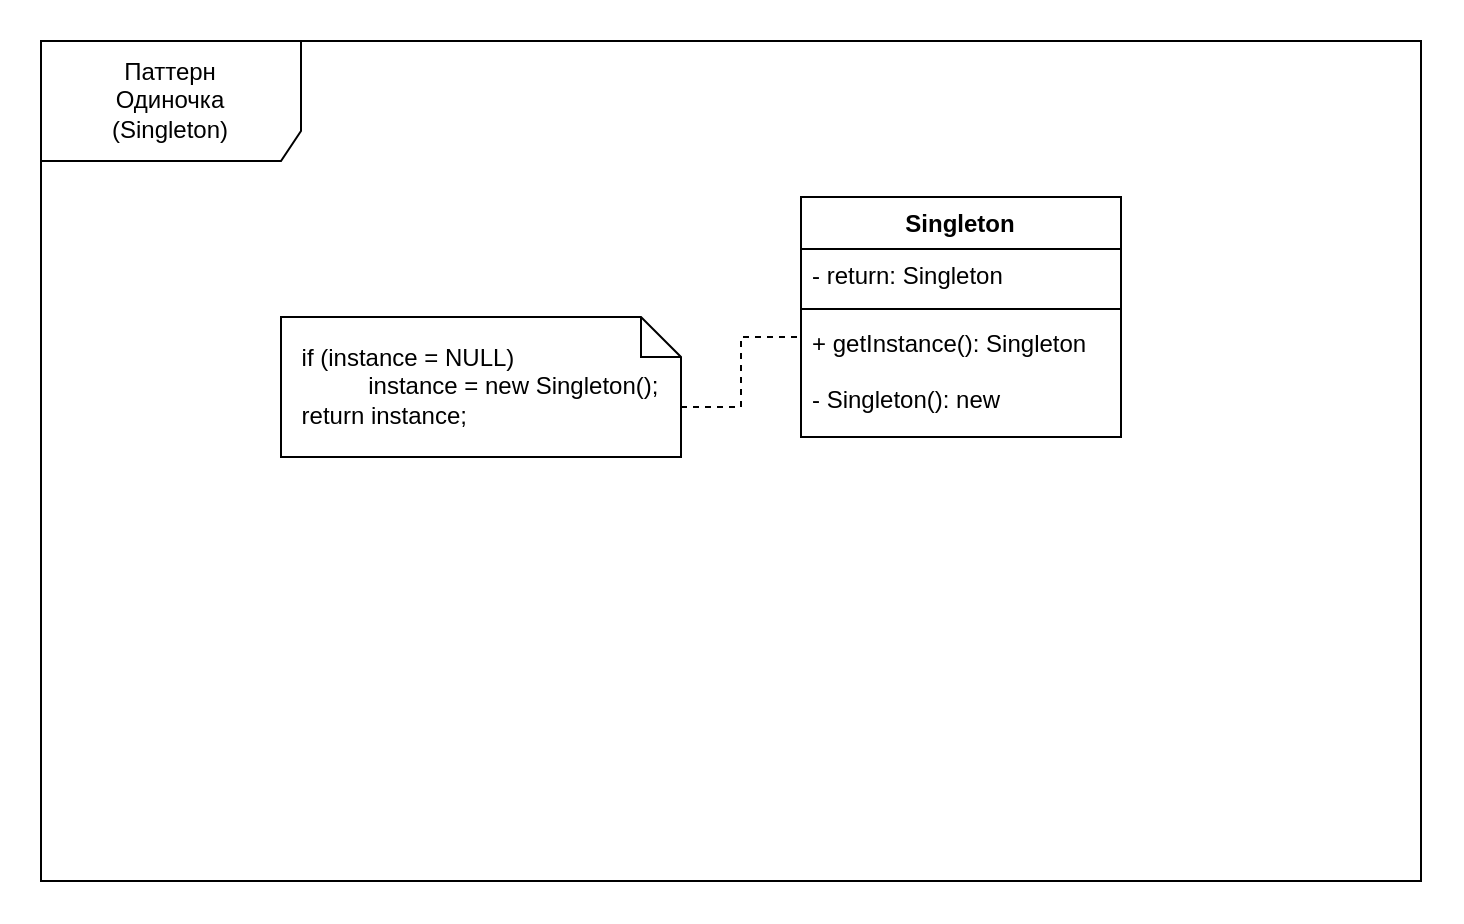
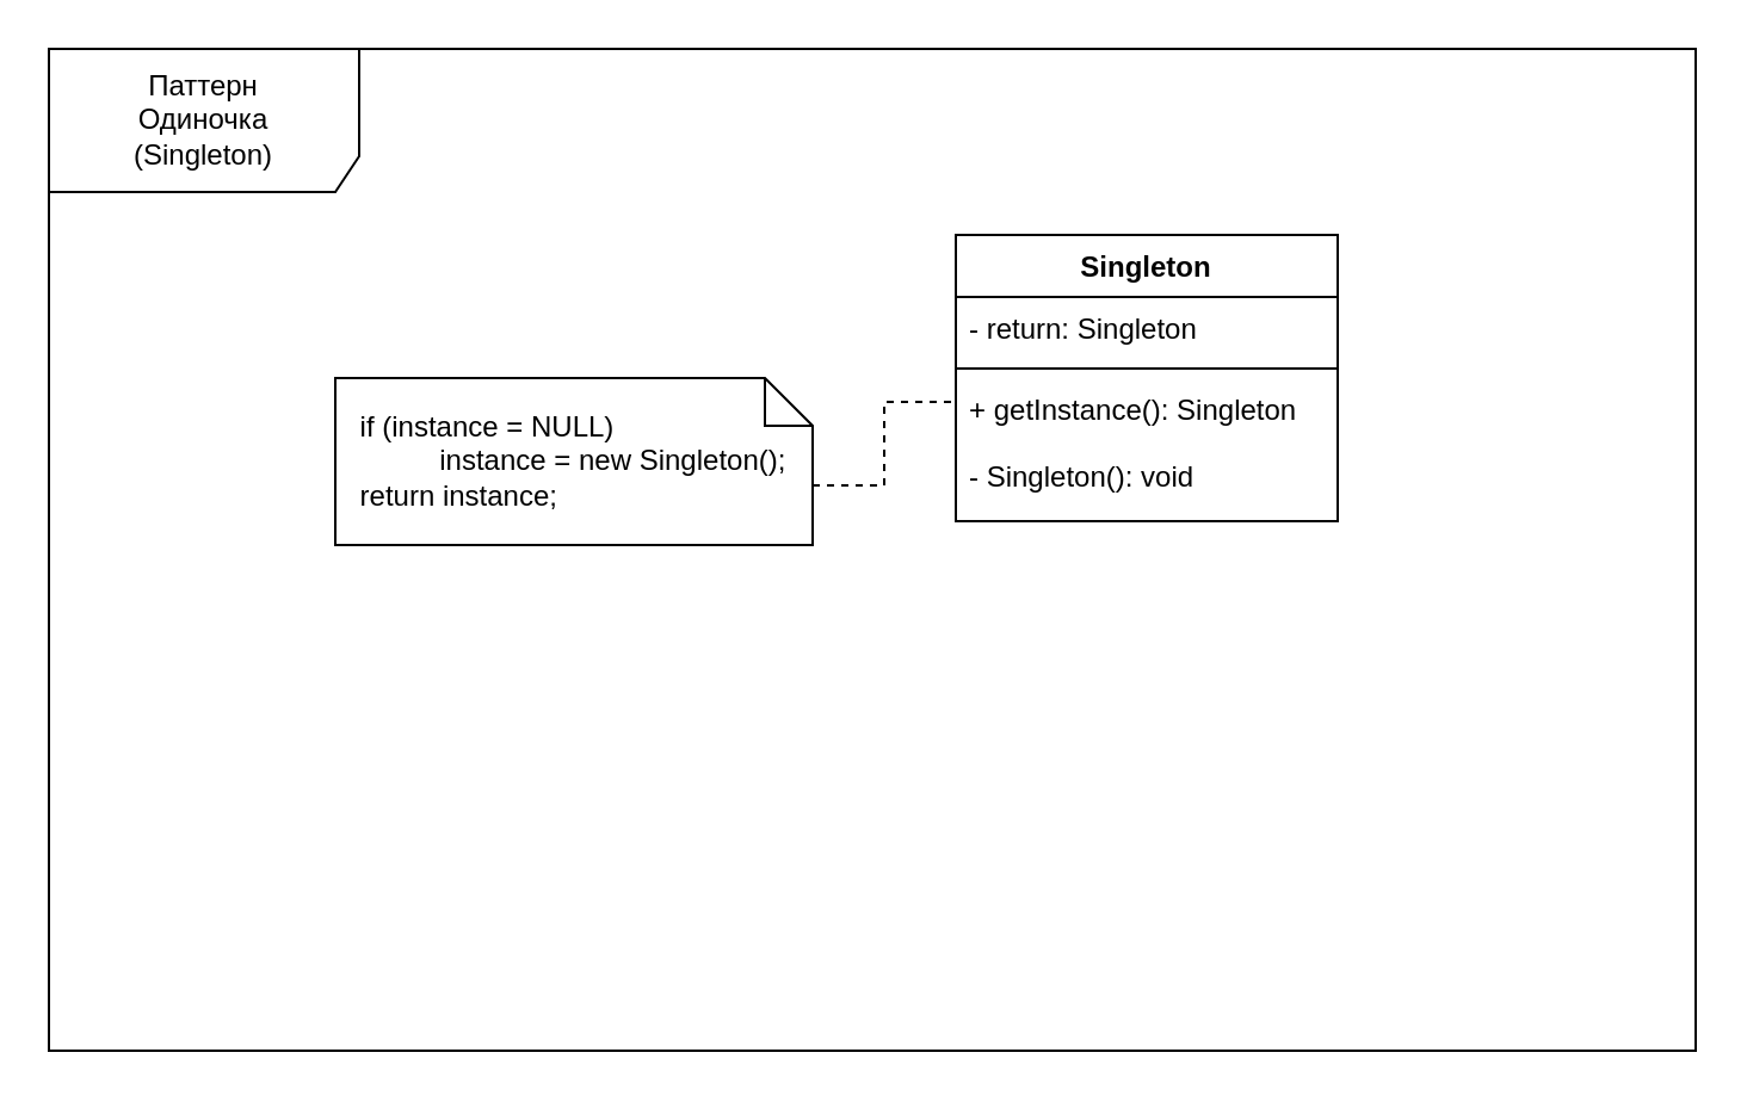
  <mxCell id="0" />
  <mxCell id="1" parent="0" />
  <mxCell id="2" value="Паттерн &lt;br&gt;Одиночка&lt;br&gt;(Singleton)" style="shape=umlFrame;whiteSpace=wrap;html=1;width=130;height=60;" parent="1" vertex="1"><mxGeometry x="20" y="20" width="690" height="420" as="geometry" /></mxCell>
  <mxCell id="3" value="Singleton" style="swimlane;fontStyle=1;align=center;verticalAlign=top;childLayout=stackLayout;horizontal=1;startSize=26;horizontalStack=0;resizeParent=1;resizeParentMax=0;resizeLast=0;collapsible=1;marginBottom=0;" parent="1" vertex="1"><mxGeometry x="400" y="98" width="160" height="120" as="geometry" /></mxCell>
  <mxCell id="4" value="- return: Singleton" style="text;strokeColor=none;fillColor=none;align=left;verticalAlign=top;spacingLeft=4;spacingRight=4;overflow=hidden;rotatable=0;points=[[0,0.5],[1,0.5]];portConstraint=eastwest;" parent="3" vertex="1"><mxGeometry y="26" width="160" height="26" as="geometry" /></mxCell>
  <mxCell id="5" value="" style="line;strokeWidth=1;fillColor=none;align=left;verticalAlign=middle;spacingTop=-1;spacingLeft=3;spacingRight=3;rotatable=0;labelPosition=right;points=[];portConstraint=eastwest;strokeColor=inherit;" parent="3" vertex="1"><mxGeometry y="52" width="160" height="8" as="geometry" /></mxCell>
- <mxCell id="6" value="+ getInstance(): Singleton&#10;&#10;- Singleton(): new&#10;" style="text;strokeColor=none;fillColor=none;align=left;verticalAlign=top;spacingLeft=4;spacingRight=4;overflow=hidden;rotatable=0;points=[[0,0.5],[1,0.5]];portConstraint=eastwest;" parent="3" vertex="1"><mxGeometry y="60" width="160" height="60" as="geometry" /></mxCell>
+ <mxCell id="6" value="+ getInstance(): Singleton&#10;&#10;- Singleton(): void&#10;" style="text;strokeColor=none;fillColor=none;align=left;verticalAlign=top;spacingLeft=4;spacingRight=4;overflow=hidden;rotatable=0;points=[[0,0.5],[1,0.5]];portConstraint=eastwest;" parent="3" vertex="1"><mxGeometry y="60" width="160" height="60" as="geometry" /></mxCell>
  <mxCell id="7" value="&lt;div style=&quot;text-align: left;&quot;&gt;&lt;span style=&quot;background-color: initial;&quot;&gt;if (instance = NULL)&lt;/span&gt;&lt;br&gt;&lt;/div&gt;&lt;span style=&quot;white-space: pre;&quot;&gt;&lt;div style=&quot;text-align: left;&quot;&gt;&lt;span style=&quot;background-color: initial;&quot;&gt;&#09;&lt;/span&gt;&lt;span style=&quot;background-color: initial; white-space: normal;&quot;&gt;&amp;nbsp; instance = new Singleton();&lt;/span&gt;&lt;/div&gt;&lt;div style=&quot;text-align: left;&quot;&gt;&lt;span style=&quot;background-color: initial; white-space: normal;&quot;&gt;return instance;&lt;/span&gt;&lt;/div&gt;&lt;/span&gt;" style="shape=note;size=20;whiteSpace=wrap;html=1;" parent="1" vertex="1"><mxGeometry x="140" y="158" width="200" height="70" as="geometry" /></mxCell>
  <mxCell id="8" value="" style="endArrow=none;html=1;edgeStyle=orthogonalEdgeStyle;rounded=0;dashed=1;entryX=0;entryY=0.167;entryDx=0;entryDy=0;entryPerimeter=0;exitX=0;exitY=0;exitDx=200;exitDy=45;exitPerimeter=0;" parent="1" source="7" target="6" edge="1"><mxGeometry relative="1" as="geometry"><mxPoint x="304" y="358" as="sourcePoint" /><mxPoint x="464" y="358" as="targetPoint" /></mxGeometry></mxCell>
